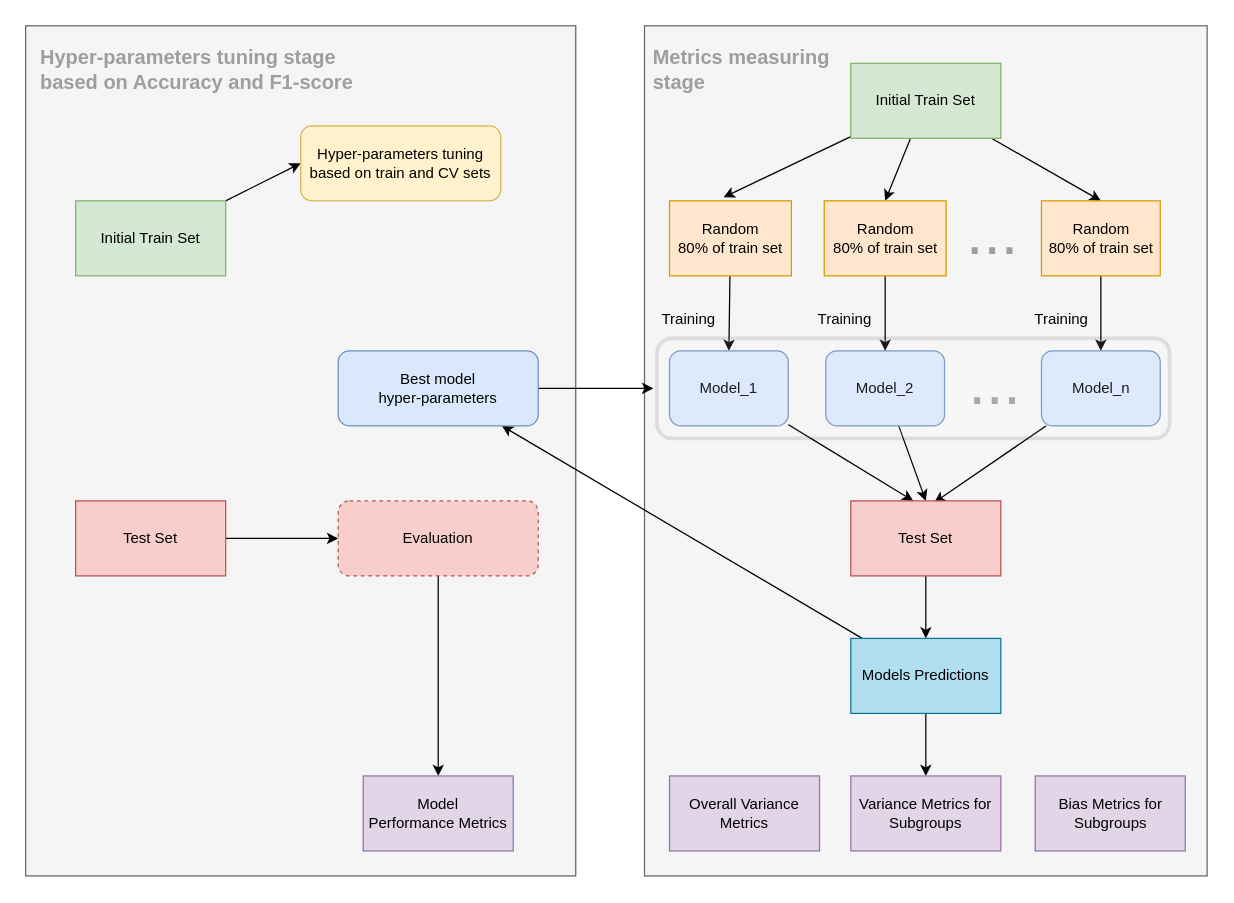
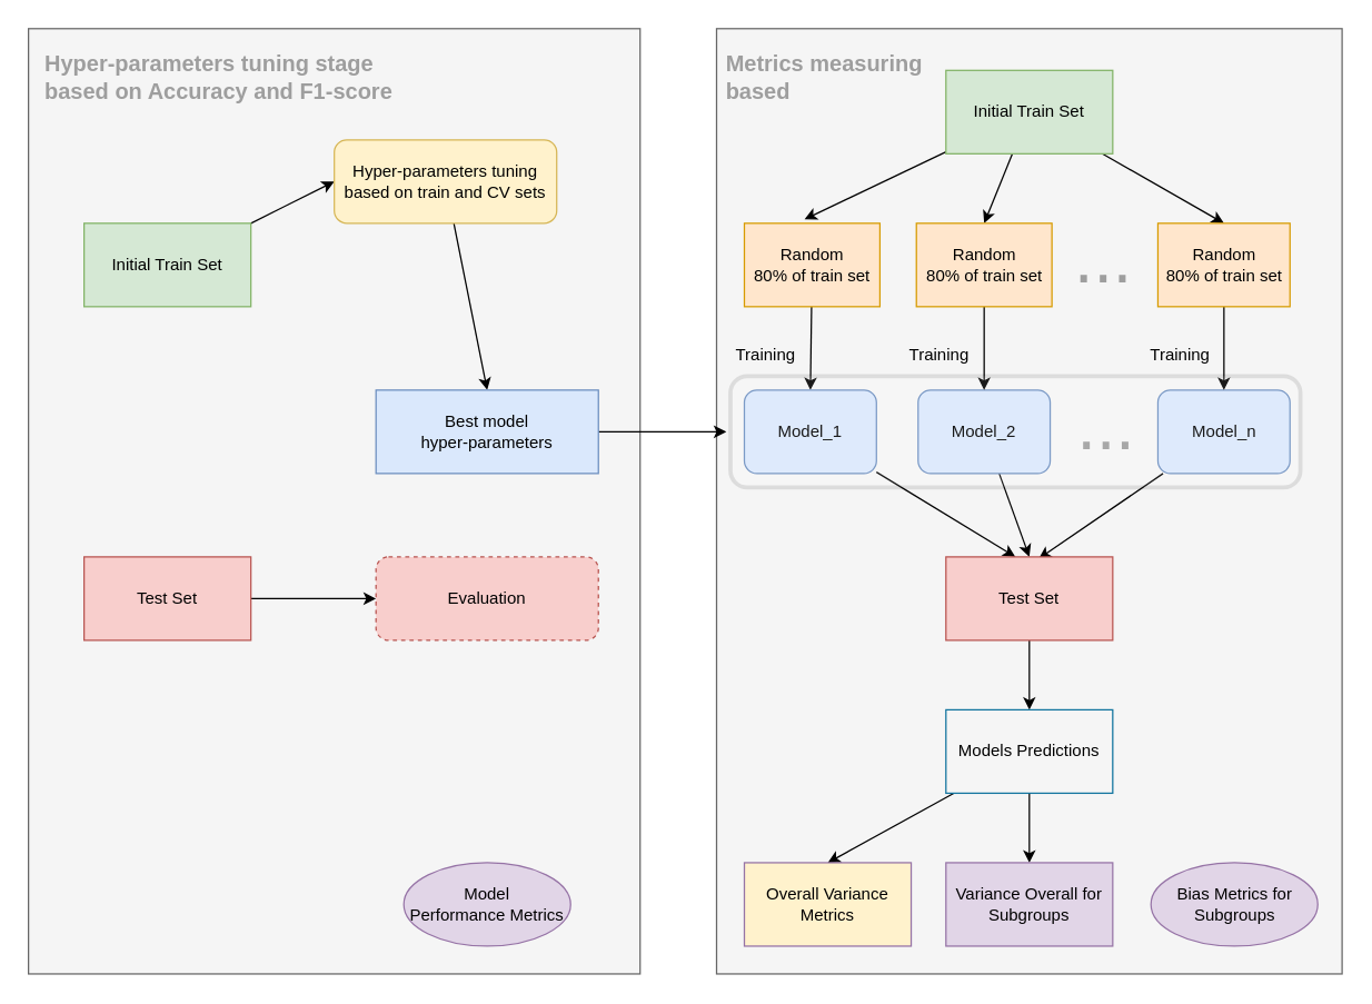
  <mxCell id="0" />
  <mxCell id="1" parent="0" />
  <mxCell id="2" value="" style="rounded=0;whiteSpace=wrap;html=1;fontSize=50;fillColor=#f5f5f5;fontColor=#333333;strokeColor=#666666;" parent="1" vertex="1"><mxGeometry x="515" y="20" width="450" height="680" as="geometry" /></mxCell>
  <mxCell id="3" value="" style="rounded=0;whiteSpace=wrap;html=1;fontSize=50;fillColor=#f5f5f5;fontColor=#333333;strokeColor=#666666;" parent="1" vertex="1"><mxGeometry x="20" y="20" width="440" height="680" as="geometry" /></mxCell>
  <mxCell id="4" style="rounded=0;orthogonalLoop=1;jettySize=auto;html=1;entryX=0;entryY=0.5;entryDx=0;entryDy=0;fontSize=50;fontColor=#9E9E9E;" parent="1" source="5" target="24" edge="1"><mxGeometry relative="1" as="geometry" /></mxCell>
  <mxCell id="5" value="Initial Train Set" style="rounded=0;whiteSpace=wrap;html=1;fillColor=#d5e8d4;strokeColor=#82b366;" parent="1" vertex="1"><mxGeometry x="60" y="160" width="120" height="60" as="geometry" /></mxCell>
  <mxCell id="6" style="edgeStyle=none;rounded=0;orthogonalLoop=1;jettySize=auto;html=1;entryX=0.5;entryY=0;entryDx=0;entryDy=0;fontSize=50;fontColor=#9E9E9E;" parent="1" source="9" target="32" edge="1"><mxGeometry relative="1" as="geometry" /></mxCell>
  <mxCell id="7" style="edgeStyle=none;rounded=0;orthogonalLoop=1;jettySize=auto;html=1;entryX=0.5;entryY=0;entryDx=0;entryDy=0;fontSize=50;fontColor=#9E9E9E;" parent="1" source="9" target="34" edge="1"><mxGeometry relative="1" as="geometry" /></mxCell>
  <mxCell id="8" style="edgeStyle=none;rounded=0;orthogonalLoop=1;jettySize=auto;html=1;entryX=0.444;entryY=-0.047;entryDx=0;entryDy=0;entryPerimeter=0;fontSize=50;fontColor=#9E9E9E;" parent="1" source="9" target="11" edge="1"><mxGeometry relative="1" as="geometry" /></mxCell>
  <mxCell id="9" value="Initial Train Set" style="rounded=0;whiteSpace=wrap;html=1;fillColor=#d5e8d4;strokeColor=#82b366;" parent="1" vertex="1"><mxGeometry x="680" y="50" width="120" height="60" as="geometry" /></mxCell>
  <mxCell id="10" style="edgeStyle=none;rounded=0;orthogonalLoop=1;jettySize=auto;html=1;entryX=0.5;entryY=0;entryDx=0;entryDy=0;fontSize=50;fontColor=#9E9E9E;" parent="1" source="11" target="13" edge="1"><mxGeometry relative="1" as="geometry" /></mxCell>
  <mxCell id="11" value="Random&lt;br&gt;80% of train set" style="rounded=0;whiteSpace=wrap;html=1;fillColor=#ffe6cc;strokeColor=#d79b00;" parent="1" vertex="1"><mxGeometry x="535" y="160" width="97.5" height="60" as="geometry" /></mxCell>
  <mxCell id="12" style="edgeStyle=none;rounded=0;orthogonalLoop=1;jettySize=auto;html=1;fontSize=50;fontColor=#9E9E9E;" parent="1" source="13" edge="1"><mxGeometry relative="1" as="geometry"><mxPoint x="730" y="400" as="targetPoint" /></mxGeometry></mxCell>
  <mxCell id="13" value="Model_1" style="rounded=1;whiteSpace=wrap;html=1;fillColor=#dae8fc;strokeColor=#6c8ebf;" parent="1" vertex="1"><mxGeometry x="535" y="280" width="95" height="60" as="geometry" /></mxCell>
  <mxCell id="14" style="edgeStyle=none;rounded=0;orthogonalLoop=1;jettySize=auto;html=1;entryX=0.5;entryY=0;entryDx=0;entryDy=0;fontSize=50;fontColor=#9E9E9E;" parent="1" source="15" target="19" edge="1"><mxGeometry relative="1" as="geometry" /></mxCell>
  <mxCell id="15" value="Model_2" style="rounded=1;whiteSpace=wrap;html=1;fillColor=#dae8fc;strokeColor=#6c8ebf;" parent="1" vertex="1"><mxGeometry x="660" y="280" width="95" height="60" as="geometry" /></mxCell>
  <mxCell id="16" style="edgeStyle=none;rounded=0;orthogonalLoop=1;jettySize=auto;html=1;entryX=0.556;entryY=0.022;entryDx=0;entryDy=0;fontSize=50;fontColor=#9E9E9E;entryPerimeter=0;" parent="1" source="17" target="19" edge="1"><mxGeometry relative="1" as="geometry" /></mxCell>
  <mxCell id="17" value="Model_n" style="rounded=1;whiteSpace=wrap;html=1;fillColor=#dae8fc;strokeColor=#6c8ebf;" parent="1" vertex="1"><mxGeometry x="832.5" y="280" width="95" height="60" as="geometry" /></mxCell>
  <mxCell id="18" style="edgeStyle=none;rounded=0;orthogonalLoop=1;jettySize=auto;html=1;entryX=0.5;entryY=0;entryDx=0;entryDy=0;fontSize=50;fontColor=#9E9E9E;" parent="1" source="19" target="22" edge="1"><mxGeometry relative="1" as="geometry" /></mxCell>
  <mxCell id="19" value="Test Set" style="rounded=0;whiteSpace=wrap;html=1;fillColor=#f8cecc;strokeColor=#b85450;" parent="1" vertex="1"><mxGeometry x="680" y="400" width="120" height="60" as="geometry" /></mxCell>
- <mxCell id="20" style="rounded=0;orthogonalLoop=1;jettySize=auto;html=1;" edge="1" parent="1" source="22" target="26"><mxGeometry relative="1" as="geometry" /></mxCell>
+ <mxCell id="20" style="rounded=0;orthogonalLoop=1;jettySize=auto;html=1;entryX=0.5;entryY=0;entryDx=0;entryDy=0;" edge="1" parent="1" source="22" target="44"><mxGeometry relative="1" as="geometry" /></mxCell>
  <mxCell id="21" style="edgeStyle=none;rounded=0;orthogonalLoop=1;jettySize=auto;html=1;entryX=0.5;entryY=0;entryDx=0;entryDy=0;" edge="1" parent="1" source="22" target="45"><mxGeometry relative="1" as="geometry" /></mxCell>
- <mxCell id="22" value="Models Predictions" style="rounded=0;whiteSpace=wrap;html=1;fillColor=#b1ddf0;strokeColor=#10739e;" parent="1" vertex="1"><mxGeometry x="680" y="510" width="120" height="60" as="geometry" /></mxCell>
+ <mxCell id="22" value="Models Predictions" style="rounded=0;whiteSpace=wrap;html=1;fillColor=#f5f5f5;strokeColor=#10739e;" parent="1" vertex="1"><mxGeometry x="680" y="510" width="120" height="60" as="geometry" /></mxCell>
+ <mxCell id="23" style="edgeStyle=none;rounded=0;orthogonalLoop=1;jettySize=auto;html=1;entryX=0.5;entryY=0;entryDx=0;entryDy=0;fontSize=50;fontColor=#9E9E9E;" parent="1" source="24" target="26" edge="1"><mxGeometry relative="1" as="geometry" /></mxCell>
  <mxCell id="24" value="Hyper-parameters tuning based on train and CV sets" style="rounded=1;whiteSpace=wrap;html=1;fillColor=#fff2cc;strokeColor=#d6b656;" parent="1" vertex="1"><mxGeometry x="240" y="100" width="160" height="60" as="geometry" /></mxCell>
  <mxCell id="25" style="edgeStyle=none;rounded=0;orthogonalLoop=1;jettySize=auto;html=1;fontSize=12;fontColor=none;" parent="1" source="26" target="42" edge="1"><mxGeometry relative="1" as="geometry" /></mxCell>
- <mxCell id="26" value="&lt;div&gt;Best model&lt;/div&gt;&lt;div&gt;hyper-parameters &lt;br&gt;&lt;/div&gt;" style="whiteSpace=wrap;html=1;fillColor=#dae8fc;strokeColor=#6c8ebf;rounded=1;" parent="1" vertex="1"><mxGeometry x="270" y="280" width="160" height="60" as="geometry" /></mxCell>
+ <mxCell id="26" value="&lt;div&gt;Best model&lt;/div&gt;&lt;div&gt;hyper-parameters &lt;br&gt;&lt;/div&gt;" style="rounded=0;whiteSpace=wrap;html=1;fillColor=#dae8fc;strokeColor=#6c8ebf;" parent="1" vertex="1"><mxGeometry x="270" y="280" width="160" height="60" as="geometry" /></mxCell>
  <mxCell id="27" style="edgeStyle=none;rounded=0;orthogonalLoop=1;jettySize=auto;html=1;entryX=0;entryY=0.5;entryDx=0;entryDy=0;fontSize=50;fontColor=#9E9E9E;" parent="1" source="28" target="30" edge="1"><mxGeometry relative="1" as="geometry" /></mxCell>
  <mxCell id="28" value="Test Set" style="rounded=0;whiteSpace=wrap;html=1;fillColor=#f8cecc;strokeColor=#b85450;" parent="1" vertex="1"><mxGeometry x="60" y="400" width="120" height="60" as="geometry" /></mxCell>
- <mxCell id="29" style="edgeStyle=none;rounded=0;orthogonalLoop=1;jettySize=auto;html=1;entryX=0.5;entryY=0;entryDx=0;entryDy=0;fontSize=12;fontColor=none;" parent="1" source="30" target="43" edge="1"><mxGeometry relative="1" as="geometry" /></mxCell>
  <mxCell id="30" value="Evaluation" style="rounded=1;whiteSpace=wrap;html=1;fillColor=#f8cecc;strokeColor=#b85450;dashed=1;" parent="1" vertex="1"><mxGeometry x="270" y="400" width="160" height="60" as="geometry" /></mxCell>
  <mxCell id="31" style="edgeStyle=none;rounded=0;orthogonalLoop=1;jettySize=auto;html=1;entryX=0.5;entryY=0;entryDx=0;entryDy=0;fontSize=50;fontColor=#9E9E9E;" parent="1" source="32" target="15" edge="1"><mxGeometry relative="1" as="geometry" /></mxCell>
  <mxCell id="32" value="Random&lt;br&gt;80% of train set" style="rounded=0;whiteSpace=wrap;html=1;fillColor=#ffe6cc;strokeColor=#d79b00;" parent="1" vertex="1"><mxGeometry x="658.75" y="160" width="97.5" height="60" as="geometry" /></mxCell>
  <mxCell id="33" style="edgeStyle=none;rounded=0;orthogonalLoop=1;jettySize=auto;html=1;entryX=0.5;entryY=0;entryDx=0;entryDy=0;fontSize=50;fontColor=#9E9E9E;" parent="1" source="34" target="17" edge="1"><mxGeometry relative="1" as="geometry" /></mxCell>
  <mxCell id="34" value="Random&lt;br&gt;80% of train set" style="rounded=0;whiteSpace=wrap;html=1;fillColor=#ffe6cc;strokeColor=#d79b00;" parent="1" vertex="1"><mxGeometry x="832.5" y="160" width="95" height="60" as="geometry" /></mxCell>
  <mxCell id="35" value="&lt;font style=&quot;font-size: 50px;&quot; color=&quot;#9E9E9E&quot;&gt;...&lt;/font&gt;" style="text;html=1;align=center;verticalAlign=middle;resizable=0;points=[];autosize=1;strokeColor=none;fillColor=none;" parent="1" vertex="1"><mxGeometry x="757.5" y="150" width="70" height="70" as="geometry" /></mxCell>
  <mxCell id="36" value="&lt;font style=&quot;font-size: 50px;&quot; color=&quot;#9E9E9E&quot;&gt;...&lt;/font&gt;" style="text;html=1;align=center;verticalAlign=middle;resizable=0;points=[];autosize=1;strokeColor=none;fillColor=none;" parent="1" vertex="1"><mxGeometry x="760" y="270" width="70" height="70" as="geometry" /></mxCell>
  <mxCell id="37" value="&lt;div style=&quot;font-size: 16px;&quot; align=&quot;left&quot;&gt;&lt;font color=&quot;#9E9E9E&quot;&gt;&lt;b&gt;&lt;font style=&quot;font-size: 16px;&quot;&gt;Hyper-parameters tuning stage&lt;br&gt;&lt;/font&gt;&lt;/b&gt;&lt;/font&gt;&lt;/div&gt;&lt;div style=&quot;font-size: 16px;&quot; align=&quot;left&quot;&gt;&lt;font color=&quot;#9E9E9E&quot;&gt;&lt;b&gt;&lt;font style=&quot;font-size: 16px;&quot;&gt;based on Accuracy and F1-score&lt;/font&gt;&lt;/b&gt;&lt;/font&gt;&lt;/div&gt;" style="text;html=1;align=left;verticalAlign=middle;resizable=0;points=[];autosize=1;strokeColor=none;fillColor=none;fontSize=12;fontColor=#000000;" parent="1" vertex="1"><mxGeometry x="30" width="270" height="50" as="geometry" y="30" /></mxCell>
- <mxCell id="38" value="&lt;div style=&quot;font-size: 16px;&quot; align=&quot;left&quot;&gt;&lt;font color=&quot;#9E9E9E&quot;&gt;&lt;b&gt;&lt;font style=&quot;font-size: 16px;&quot;&gt;Metrics measuring&lt;/font&gt;&lt;/b&gt;&lt;/font&gt;&lt;/div&gt;&lt;div style=&quot;font-size: 16px;&quot; align=&quot;left&quot;&gt;&lt;font color=&quot;#9E9E9E&quot;&gt;&lt;b&gt;&lt;font style=&quot;font-size: 16px;&quot;&gt;stage&lt;br&gt;&lt;/font&gt;&lt;/b&gt;&lt;/font&gt;&lt;/div&gt;" style="text;html=1;align=left;verticalAlign=middle;resizable=0;points=[];autosize=1;strokeColor=none;fillColor=none;fontSize=12;fontColor=#000000;" parent="1" vertex="1"><mxGeometry x="520" width="160" height="50" as="geometry" y="30" /></mxCell>
+ <mxCell id="38" value="&lt;div style=&quot;font-size: 16px;&quot; align=&quot;left&quot;&gt;&lt;font color=&quot;#9E9E9E&quot;&gt;&lt;b&gt;&lt;font style=&quot;font-size: 16px;&quot;&gt;Metrics measuring&lt;/font&gt;&lt;/b&gt;&lt;/font&gt;&lt;/div&gt;&lt;div style=&quot;font-size: 16px;&quot; align=&quot;left&quot;&gt;&lt;font color=&quot;#9E9E9E&quot;&gt;&lt;b&gt;&lt;font style=&quot;font-size: 16px;&quot;&gt;based&lt;br&gt;&lt;/font&gt;&lt;/b&gt;&lt;/font&gt;&lt;/div&gt;" style="text;html=1;align=left;verticalAlign=middle;resizable=0;points=[];autosize=1;strokeColor=none;fillColor=none;fontSize=12;fontColor=#000000;" parent="1" vertex="1"><mxGeometry x="520" width="160" height="50" as="geometry" y="30" /></mxCell>
  <mxCell id="39" value="Training" style="text;html=1;align=center;verticalAlign=middle;resizable=0;points=[];autosize=1;strokeColor=none;fillColor=none;fontSize=12;fontColor=none;" parent="1" vertex="1"><mxGeometry x="515" y="240" width="70" height="30" as="geometry" /></mxCell>
  <mxCell id="40" value="&amp;nbsp;&amp;nbsp; Training" style="text;html=1;align=center;verticalAlign=middle;resizable=0;points=[];autosize=1;strokeColor=none;fillColor=none;fontSize=12;fontColor=none;" parent="1" vertex="1"><mxGeometry x="630" y="240" width="80" height="30" as="geometry" /></mxCell>
  <mxCell id="41" value="&amp;nbsp; Training" style="text;html=1;align=center;verticalAlign=middle;resizable=0;points=[];autosize=1;strokeColor=none;fillColor=none;fontSize=12;fontColor=none;" parent="1" vertex="1"><mxGeometry x="810" y="240" width="70" height="30" as="geometry" /></mxCell>
  <mxCell id="42" value="" style="rounded=1;whiteSpace=wrap;html=1;fontSize=12;fontColor=none;opacity=10;strokeWidth=3;perimeterSpacing=3;" parent="1" vertex="1"><mxGeometry x="525" y="270" width="410" height="80" as="geometry" /></mxCell>
- <mxCell id="43" value="&lt;div&gt;Model&lt;/div&gt;&lt;div&gt;Performance Metrics&lt;/div&gt;" style="rounded=0;whiteSpace=wrap;html=1;fillColor=#e1d5e7;strokeColor=#9673a6;" parent="1" vertex="1"><mxGeometry x="290" y="620" width="120" height="60" as="geometry" /></mxCell>
- <mxCell id="44" value="Overall Variance Metrics" style="rounded=0;whiteSpace=wrap;html=1;fillColor=#e1d5e7;strokeColor=#9673a6;" vertex="1" parent="1"><mxGeometry x="535" y="620" width="120" height="60" as="geometry" /></mxCell>
- <mxCell id="45" value="Variance Metrics for Subgroups" style="rounded=0;whiteSpace=wrap;html=1;fillColor=#e1d5e7;strokeColor=#9673a6;" vertex="1" parent="1"><mxGeometry x="680" y="620" width="120" height="60" as="geometry" /></mxCell>
- <mxCell id="46" value="Bias Metrics for Subgroups" style="rounded=0;whiteSpace=wrap;html=1;fillColor=#e1d5e7;strokeColor=#9673a6;" vertex="1" parent="1"><mxGeometry x="827.5" y="620" width="120" height="60" as="geometry" /></mxCell>
+ <mxCell id="43" value="&lt;div&gt;Model&lt;/div&gt;&lt;div&gt;Performance Metrics&lt;/div&gt;" style="ellipse;whiteSpace=wrap;html=1;fillColor=#e1d5e7;strokeColor=#9673a6;" parent="1" vertex="1"><mxGeometry x="290" y="620" width="120" height="60" as="geometry" /></mxCell>
+ <mxCell id="44" value="Overall Variance Metrics" style="rounded=0;whiteSpace=wrap;html=1;fillColor=#fff2cc;strokeColor=#9673a6;" vertex="1" parent="1"><mxGeometry x="535" y="620" width="120" height="60" as="geometry" /></mxCell>
+ <mxCell id="45" value="Variance Overall for Subgroups" style="rounded=0;whiteSpace=wrap;html=1;fillColor=#e1d5e7;strokeColor=#9673a6;" vertex="1" parent="1"><mxGeometry x="680" y="620" width="120" height="60" as="geometry" /></mxCell>
+ <mxCell id="46" value="Bias Metrics for Subgroups" style="ellipse;whiteSpace=wrap;html=1;fillColor=#e1d5e7;strokeColor=#9673a6;" vertex="1" parent="1"><mxGeometry x="827.5" y="620" width="120" height="60" as="geometry" /></mxCell>
